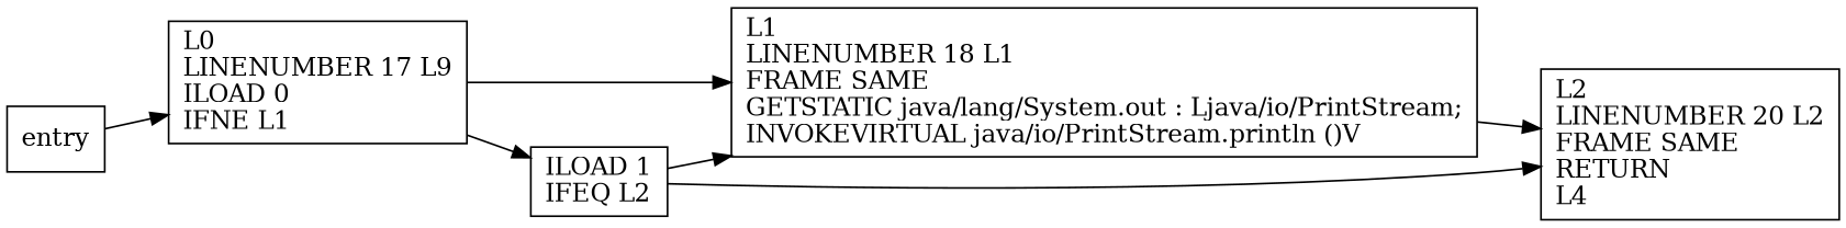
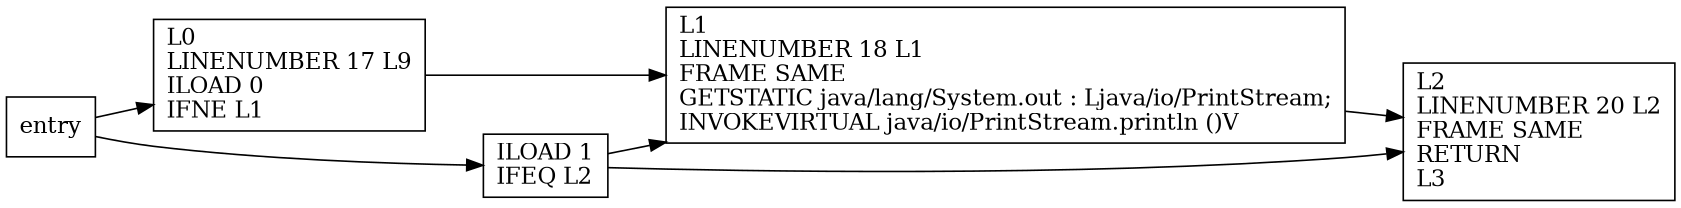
  digraph {
    rankdir=LR
    node [shape=record]
    n1 [label="L1\lLINENUMBER 18 L1\lFRAME SAME\lGETSTATIC java/lang/System.out : Ljava/io/PrintStream;\lINVOKEVIRTUAL java/io/PrintStream.println ()V\l"]
-   n2 [label="L2\lLINENUMBER 20 L2\lFRAME SAME\lRETURN\lL4\l"]
+   n2 [label="L2\lLINENUMBER 20 L2\lFRAME SAME\lRETURN\lL3\l"]
    n3 [label="L0\lLINENUMBER 17 L9\lILOAD 0\lIFNE L1\l"]
    n4 [label="ILOAD 1\lIFEQ L2\l"]
    entry
    n1 -> n2
    n3 -> n1
-   n3 -> n4
+   entry -> n4
    n4 -> n1
    n4 -> n2
    entry -> n3
  }
